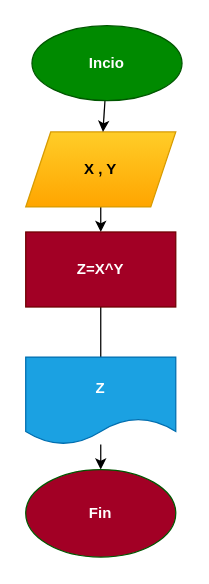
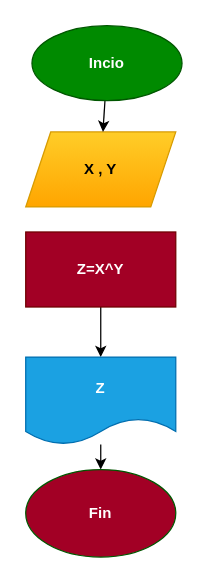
  <mxCell id="0" />
  <mxCell id="1" parent="0" />
- <mxCell id="2" style="edgeStyle=none;html=1;entryX=0.5;entryY=0;entryDx=0;entryDy=0;" edge="1" parent="1" source="3" target="5"><mxGeometry relative="1" as="geometry" /></mxCell>
  <mxCell id="3" value="X , Y" style="shape=parallelogram;perimeter=parallelogramPerimeter;whiteSpace=wrap;html=1;fixedSize=1;fillColor=#ffcd28;gradientColor=#ffa500;strokeColor=#d79b00;fontStyle=1" vertex="1" parent="1"><mxGeometry x="20" y="105" width="120" height="60" as="geometry" /></mxCell>
- <mxCell id="4" style="edgeStyle=none;html=1;entryX=0.5;entryY=0;entryDx=0;entryDy=0;endArrow=none;" edge="1" parent="1" source="5" target="7"><mxGeometry relative="1" as="geometry" /></mxCell>
+ <mxCell id="4" style="edgeStyle=none;html=1;entryX=0.5;entryY=0;entryDx=0;entryDy=0;" edge="1" parent="1" source="5" target="7"><mxGeometry relative="1" as="geometry" /></mxCell>
  <mxCell id="5" value="Z=X^Y" style="rounded=0;whiteSpace=wrap;html=1;fillColor=#a20025;strokeColor=#6F0000;fontColor=#ffffff;fontStyle=1" vertex="1" parent="1"><mxGeometry x="20" y="185" width="120" height="60" as="geometry" /></mxCell>
  <mxCell id="6" style="edgeStyle=none;html=1;" edge="1" parent="1" source="7" target="10"><mxGeometry relative="1" as="geometry" /></mxCell>
  <mxCell id="7" value="Z" style="shape=document;whiteSpace=wrap;html=1;boundedLbl=1;fillColor=#1ba1e2;strokeColor=#006EAF;fontColor=#ffffff;fontStyle=1" vertex="1" parent="1"><mxGeometry x="20" y="285" width="120" height="70" as="geometry" /></mxCell>
  <mxCell id="8" style="edgeStyle=none;html=1;" edge="1" parent="1" source="9" target="3"><mxGeometry relative="1" as="geometry" /></mxCell>
  <mxCell id="9" value="Incio" style="ellipse;whiteSpace=wrap;html=1;fillColor=#008a00;fontColor=#ffffff;strokeColor=#005700;fontStyle=1" vertex="1" parent="1"><mxGeometry x="25" y="20" width="120" height="60" as="geometry" /></mxCell>
  <mxCell id="10" value="Fin" style="ellipse;whiteSpace=wrap;html=1;fillColor=#a20025;fontColor=#ffffff;strokeColor=#005700;fontStyle=1;" vertex="1" parent="1"><mxGeometry x="20" y="375" width="120" height="70" as="geometry" /></mxCell>
